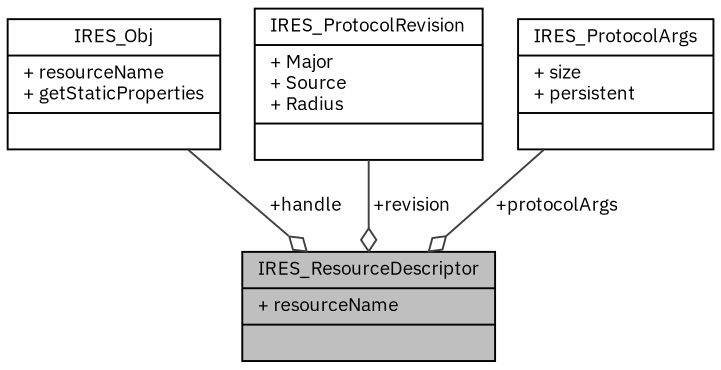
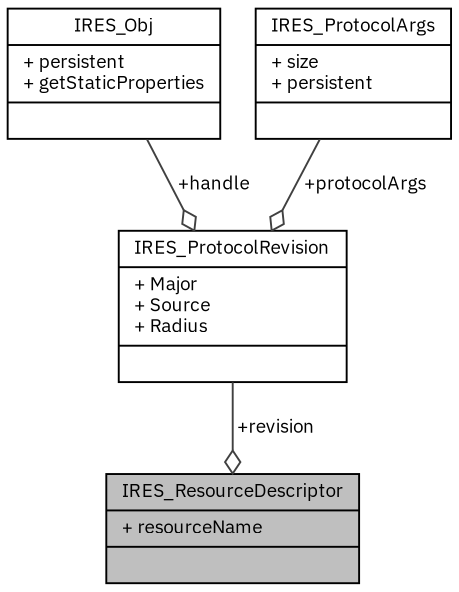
  digraph {
    fontname="IBM Plex Sans"
    node [color=black fillcolor=white fontname="IBM Plex Sans" fontsize=10 shape=record style=filled]
    edge [arrowhead=odiamond color=grey25 fontname="IBM Plex Sans" fontsize=10 labelfontname=Helvetica labelfontsize=10 style=solid]
    n1 [fillcolor=grey75 fontcolor=black height=0.2 label="{IRES_ResourceDescriptor\n|+ resourceName\l|}" width=0.4]
-   n2 [height=0.2 label="{IRES_Obj\n|+ resourceName\l+ getStaticProperties\l|}" width=0.4]
+   n2 [height=0.2 label="{IRES_Obj\n|+ persistent\l+ getStaticProperties\l|}" width=0.4]
    n3 [height=0.2 label="{IRES_ProtocolRevision\n|+ Major\l+ Source\l+ Radius\l|}" width=0.4]
    n4 [height=0.2 label="{IRES_ProtocolArgs\n|+ size\l+ persistent\l|}" width=0.4]
-   n2 -> n1 [label=" +handle"]
+   n2 -> n3 [label=" +handle"]
    n3 -> n1 [label=" +revision"]
-   n4 -> n1 [label=" +protocolArgs"]
+   n4 -> n3 [label=" +protocolArgs"]
  }
